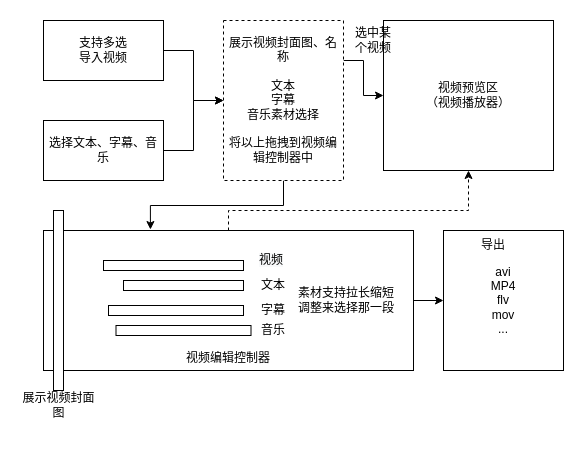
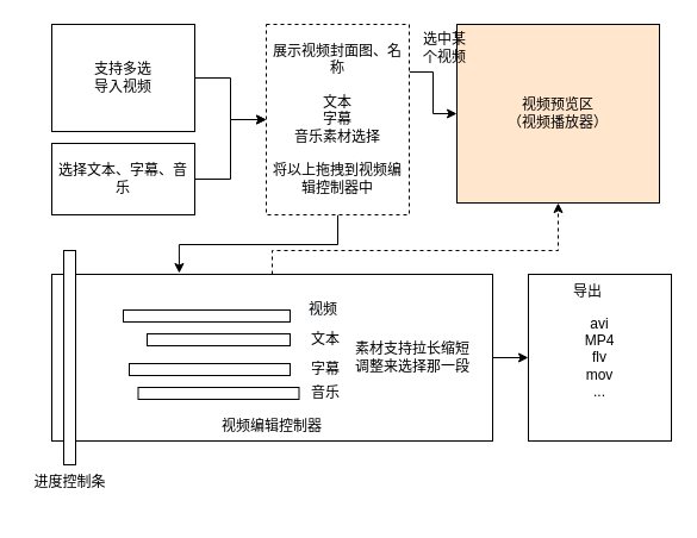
  <mxCell id="0" />
  <mxCell id="1" parent="0" />
  <mxCell id="2" value="" style="edgeStyle=orthogonalEdgeStyle;rounded=0;orthogonalLoop=1;jettySize=auto;html=1;" edge="1" parent="1" source="3" target="6"><mxGeometry relative="1" as="geometry" /></mxCell>
- <mxCell id="3" value="支持多选&lt;br&gt;导入视频" style="rounded=0;whiteSpace=wrap;html=1;" vertex="1" parent="1"><mxGeometry x="43" y="20" width="120" height="60" as="geometry" /></mxCell>
+ <mxCell id="3" value="支持多选&lt;br&gt;导入视频" style="rounded=0;whiteSpace=wrap;html=1;" vertex="1" parent="1"><mxGeometry x="43" y="20" width="120" height="90" as="geometry" /></mxCell>
  <mxCell id="4" style="edgeStyle=orthogonalEdgeStyle;rounded=0;orthogonalLoop=1;jettySize=auto;html=1;exitX=1;exitY=0.25;exitDx=0;exitDy=0;" edge="1" parent="1" source="6" target="12"><mxGeometry relative="1" as="geometry" /></mxCell>
  <mxCell id="5" style="edgeStyle=orthogonalEdgeStyle;rounded=0;orthogonalLoop=1;jettySize=auto;html=1;exitX=0.5;exitY=1;exitDx=0;exitDy=0;entryX=0.289;entryY=-0.007;entryDx=0;entryDy=0;entryPerimeter=0;" edge="1" parent="1" source="6" target="11"><mxGeometry relative="1" as="geometry" /></mxCell>
  <mxCell id="6" value="展示视频封面图、名称&lt;br&gt;&lt;br&gt;文本&lt;br&gt;字幕&lt;br&gt;音乐素材选择&lt;br&gt;&lt;br&gt;将以上拖拽到视频编辑控制器中&lt;br&gt;" style="rounded=0;whiteSpace=wrap;html=1;dashed=1;" vertex="1" parent="1"><mxGeometry x="223" y="20" width="120" height="160" as="geometry" /></mxCell>
  <mxCell id="7" style="edgeStyle=orthogonalEdgeStyle;rounded=0;orthogonalLoop=1;jettySize=auto;html=1;entryX=0;entryY=0.5;entryDx=0;entryDy=0;" edge="1" parent="1" source="8" target="6"><mxGeometry relative="1" as="geometry" /></mxCell>
  <mxCell id="8" value="选择文本、字幕、音乐" style="rounded=0;whiteSpace=wrap;html=1;" vertex="1" parent="1"><mxGeometry x="43" y="120" width="120" height="60" as="geometry" /></mxCell>
  <mxCell id="9" style="edgeStyle=orthogonalEdgeStyle;rounded=0;orthogonalLoop=1;jettySize=auto;html=1;" edge="1" parent="1" source="11" target="21"><mxGeometry relative="1" as="geometry" /></mxCell>
  <mxCell id="10" style="edgeStyle=orthogonalEdgeStyle;rounded=0;orthogonalLoop=1;jettySize=auto;html=1;exitX=0.5;exitY=0;exitDx=0;exitDy=0;entryX=0.5;entryY=1;entryDx=0;entryDy=0;dashed=1;" edge="1" parent="1" source="11" target="12"><mxGeometry relative="1" as="geometry"><Array as="points"><mxPoint x="228" y="210" /><mxPoint x="468" y="210" /></Array></mxGeometry></mxCell>
  <mxCell id="11" value="&lt;br&gt;&lt;br&gt;&lt;br&gt;&lt;br&gt;&lt;br&gt;&lt;br&gt;&lt;br&gt;&lt;br&gt;视频编辑控制器" style="rounded=0;whiteSpace=wrap;html=1;" vertex="1" parent="1"><mxGeometry x="43" y="230" width="370" height="140" as="geometry" /></mxCell>
- <mxCell id="12" value="视频预览区&lt;br&gt;（视频播放器）" style="rounded=0;whiteSpace=wrap;html=1;" vertex="1" parent="1"><mxGeometry x="383" y="20" width="170" height="150" as="geometry" /></mxCell>
+ <mxCell id="12" value="视频预览区&lt;br&gt;（视频播放器）" style="rounded=0;whiteSpace=wrap;html=1;fillColor=#ffe6cc;" vertex="1" parent="1"><mxGeometry x="383" y="20" width="170" height="150" as="geometry" /></mxCell>
  <mxCell id="13" value="" style="rounded=0;whiteSpace=wrap;html=1;" vertex="1" parent="1"><mxGeometry x="103" y="260" width="140" height="10" as="geometry" /></mxCell>
  <mxCell id="14" value="" style="rounded=0;whiteSpace=wrap;html=1;" vertex="1" parent="1"><mxGeometry x="123" y="280" width="120" height="10" as="geometry" /></mxCell>
  <mxCell id="15" value="" style="rounded=0;whiteSpace=wrap;html=1;" vertex="1" parent="1"><mxGeometry x="108" y="305" width="135" height="10" as="geometry" /></mxCell>
  <mxCell id="16" value="&lt;meta charset=&quot;utf-8&quot;&gt;&lt;span style=&quot;color: rgb(0, 0, 0); font-family: helvetica; font-size: 12px; font-style: normal; font-weight: 400; letter-spacing: normal; text-align: center; text-indent: 0px; text-transform: none; word-spacing: 0px; background-color: rgb(248, 249, 250); display: inline; float: none;&quot;&gt;视频&lt;/span&gt;" style="text;html=1;strokeColor=none;fillColor=none;align=center;verticalAlign=middle;whiteSpace=wrap;rounded=0;" vertex="1" parent="1"><mxGeometry x="250.5" y="250" width="40" height="20" as="geometry" /></mxCell>
  <mxCell id="17" value="文本" style="text;html=1;strokeColor=none;fillColor=none;align=center;verticalAlign=middle;whiteSpace=wrap;rounded=0;" vertex="1" parent="1"><mxGeometry x="253" y="275" width="40" height="20" as="geometry" /></mxCell>
  <mxCell id="18" value="字幕" style="text;html=1;strokeColor=none;fillColor=none;align=center;verticalAlign=middle;whiteSpace=wrap;rounded=0;" vertex="1" parent="1"><mxGeometry x="253" y="300" width="40" height="20" as="geometry" /></mxCell>
  <mxCell id="19" value="" style="rounded=0;whiteSpace=wrap;html=1;" vertex="1" parent="1"><mxGeometry x="115.5" y="325" width="135" height="10" as="geometry" /></mxCell>
  <mxCell id="20" value="音乐" style="text;html=1;strokeColor=none;fillColor=none;align=center;verticalAlign=middle;whiteSpace=wrap;rounded=0;" vertex="1" parent="1"><mxGeometry x="253" y="320" width="40" height="20" as="geometry" /></mxCell>
  <mxCell id="21" value="" style="rounded=0;whiteSpace=wrap;html=1;" vertex="1" parent="1"><mxGeometry x="443" y="230" width="120" height="140" as="geometry" /></mxCell>
  <mxCell id="22" value="导出" style="text;html=1;strokeColor=none;fillColor=none;align=center;verticalAlign=middle;whiteSpace=wrap;rounded=0;" vertex="1" parent="1"><mxGeometry x="473" y="235" width="40" height="20" as="geometry" /></mxCell>
  <mxCell id="23" value="avi&lt;br&gt;MP4&lt;br&gt;flv&lt;br&gt;mov&lt;br&gt;..." style="text;html=1;strokeColor=none;fillColor=none;align=center;verticalAlign=middle;whiteSpace=wrap;rounded=0;" vertex="1" parent="1"><mxGeometry x="483" y="290" width="40" height="20" as="geometry" /></mxCell>
  <mxCell id="24" value="选中某个视频" style="text;html=1;strokeColor=none;fillColor=none;align=center;verticalAlign=middle;whiteSpace=wrap;rounded=0;" vertex="1" parent="1"><mxGeometry x="353" y="30" width="40" height="20" as="geometry" /></mxCell>
  <mxCell id="25" value="" style="rounded=0;whiteSpace=wrap;html=1;" vertex="1" parent="1"><mxGeometry x="53" y="210" width="10" height="180" as="geometry" /></mxCell>
- <mxCell id="26" value="展示视频封面图" style="text;html=1;strokeColor=none;fillColor=none;align=center;verticalAlign=middle;whiteSpace=wrap;rounded=0;" vertex="1" parent="1"><mxGeometry x="20.5" y="380" width="75" height="50" as="geometry" /></mxCell>
+ <mxCell id="26" value="进度控制条" style="text;html=1;strokeColor=none;fillColor=none;align=center;verticalAlign=middle;whiteSpace=wrap;rounded=0;" vertex="1" parent="1"><mxGeometry x="20.5" y="380" width="75" height="50" as="geometry" /></mxCell>
  <mxCell id="27" value="素材支持拉长缩短调整来选择那一段" style="text;html=1;strokeColor=none;fillColor=none;align=center;verticalAlign=middle;whiteSpace=wrap;rounded=0;" vertex="1" parent="1"><mxGeometry x="293" y="280" width="106" height="40" as="geometry" /></mxCell>
